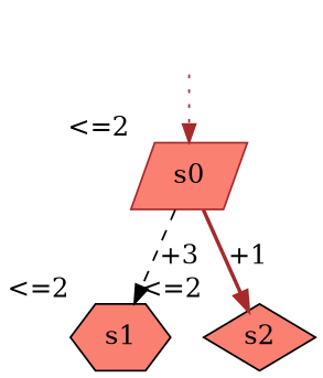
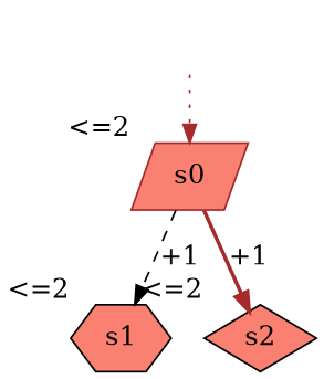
  digraph {
    node [style=filled color=black fillcolor=salmon xlabel="<=2"]
    edge [color=brown]
    si [style=invis color="" fillcolor="" xlabel=""]
    s0 [color=brown shape=parallelogram]
    s1 [shape=hexagon]
    s2 [shape=diamond]
    si -> s0 [style=dotted]
-   s0 -> s1 [color=black label="+3" style=dashed]
+   s0 -> s1 [color=black label="+1" style=dashed]
    s0 -> s2 [label="+1" style=bold]
  }
